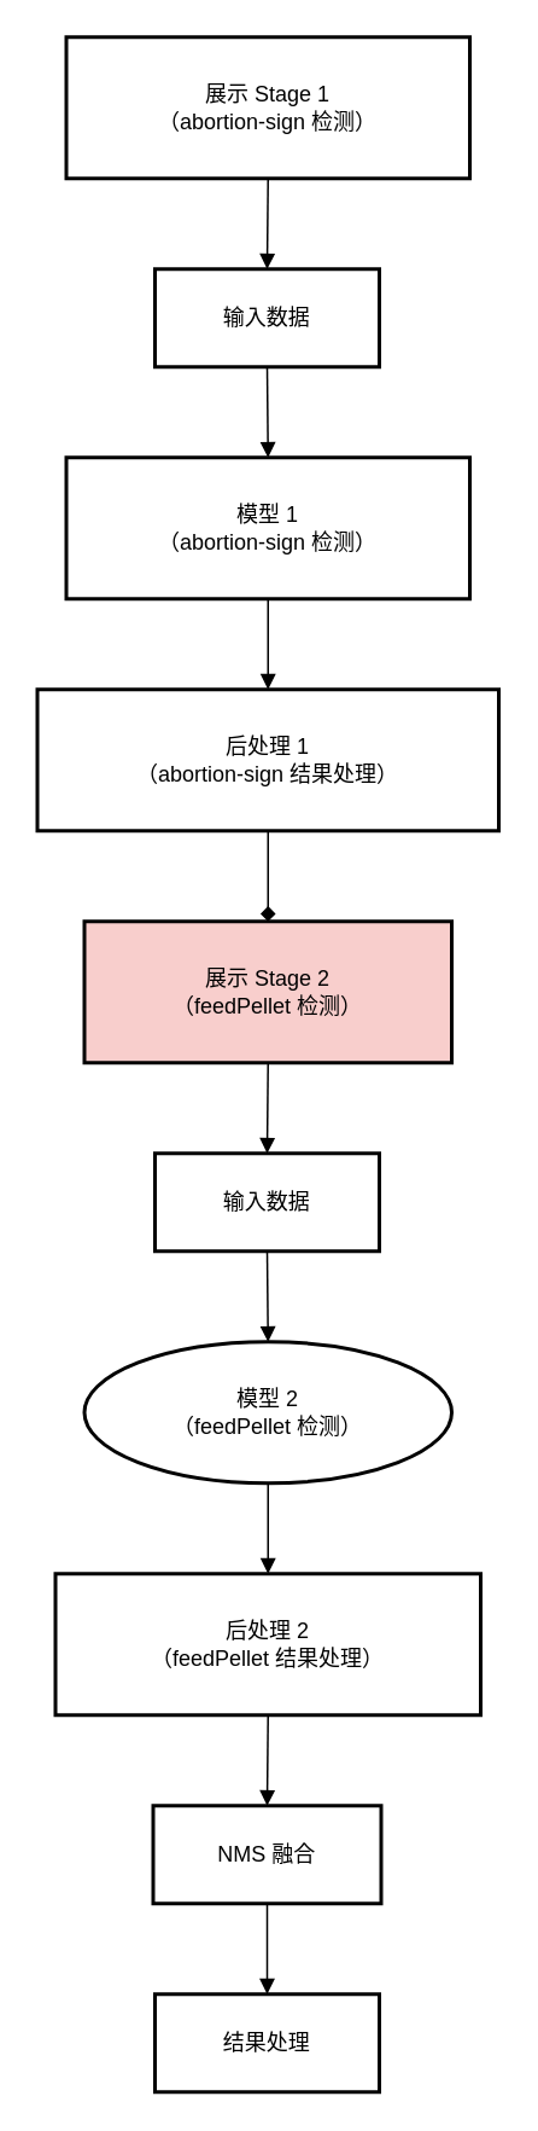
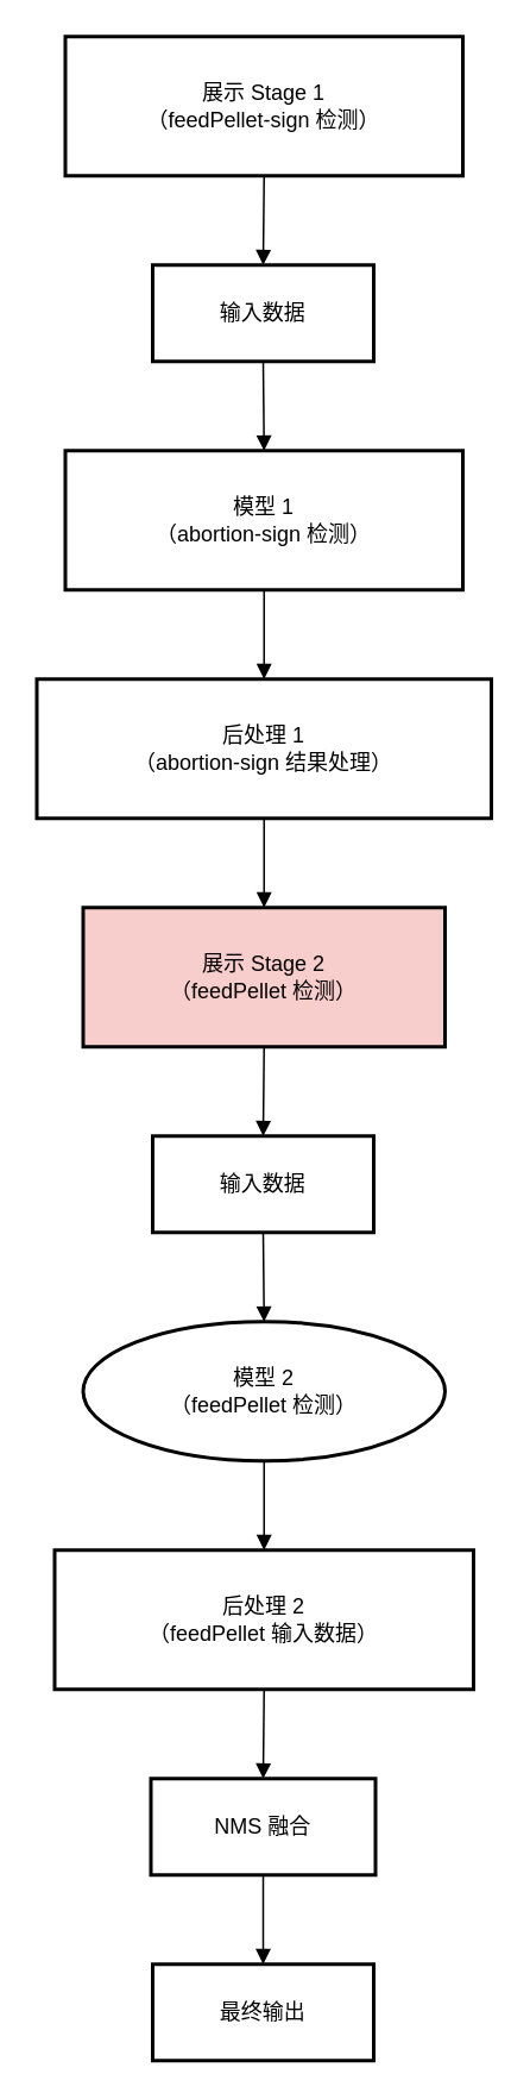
  <mxCell id="0" />
  <mxCell id="1" parent="0" />
- <mxCell id="2" value="展示 Stage 1&#10;（abortion-sign 检测）" style="whiteSpace=wrap;strokeWidth=2;" vertex="1" parent="1"><mxGeometry x="36" y="20" width="223" height="78" as="geometry" /></mxCell>
+ <mxCell id="2" value="展示 Stage 1&#10;（feedPellet-sign 检测）" style="whiteSpace=wrap;strokeWidth=2;" vertex="1" parent="1"><mxGeometry x="36" y="20" width="223" height="78" as="geometry" /></mxCell>
  <mxCell id="3" value="输入数据" style="whiteSpace=wrap;strokeWidth=2;" vertex="1" parent="1"><mxGeometry x="85" y="148" width="124" height="54" as="geometry" /></mxCell>
  <mxCell id="4" value="模型 1&#10;（abortion-sign 检测）" style="whiteSpace=wrap;strokeWidth=2;" vertex="1" parent="1"><mxGeometry x="36" y="252" width="223" height="78" as="geometry" /></mxCell>
  <mxCell id="5" value="后处理 1&#10;（abortion-sign 结果处理）" style="whiteSpace=wrap;strokeWidth=2;" vertex="1" parent="1"><mxGeometry x="20" y="380" width="255" height="78" as="geometry" /></mxCell>
  <mxCell id="6" value="展示 Stage 2&#10;（feedPellet 检测）" style="whiteSpace=wrap;strokeWidth=2;fillColor=#f8cecc;" vertex="1" parent="1"><mxGeometry x="46" y="508" width="203" height="78" as="geometry" /></mxCell>
  <mxCell id="7" value="输入数据" style="whiteSpace=wrap;strokeWidth=2;" vertex="1" parent="1"><mxGeometry x="85" y="636" width="124" height="54" as="geometry" /></mxCell>
  <mxCell id="8" value="模型 2&#10;（feedPellet 检测）" style="ellipse;whiteSpace=wrap;strokeWidth=2;" vertex="1" parent="1"><mxGeometry x="46" y="740" width="203" height="78" as="geometry" /></mxCell>
- <mxCell id="9" value="后处理 2&#10;（feedPellet 结果处理）" style="whiteSpace=wrap;strokeWidth=2;" vertex="1" parent="1"><mxGeometry x="30" y="868" width="235" height="78" as="geometry" /></mxCell>
+ <mxCell id="9" value="后处理 2&#10;（feedPellet 输入数据）" style="whiteSpace=wrap;strokeWidth=2;" vertex="1" parent="1"><mxGeometry x="30" y="868" width="235" height="78" as="geometry" /></mxCell>
  <mxCell id="10" value="NMS 融合" style="whiteSpace=wrap;strokeWidth=2;" vertex="1" parent="1"><mxGeometry x="84" y="996" width="126" height="54" as="geometry" /></mxCell>
- <mxCell id="11" value="结果处理" style="whiteSpace=wrap;strokeWidth=2;" vertex="1" parent="1"><mxGeometry x="85" y="1100" width="124" height="54" as="geometry" /></mxCell>
+ <mxCell id="11" value="最终输出" style="whiteSpace=wrap;strokeWidth=2;" vertex="1" parent="1"><mxGeometry x="85" y="1100" width="124" height="54" as="geometry" /></mxCell>
  <mxCell id="12" value="" style="curved=1;startArrow=none;endArrow=block;exitX=0.5;exitY=1;entryX=0.5;entryY=0;" edge="1" parent="1" source="2" target="3"><mxGeometry relative="1" as="geometry"><Array as="points" /></mxGeometry></mxCell>
  <mxCell id="13" value="" style="curved=1;startArrow=none;endArrow=block;exitX=0.5;exitY=1;entryX=0.5;entryY=0;" edge="1" parent="1" source="3" target="4"><mxGeometry relative="1" as="geometry"><Array as="points" /></mxGeometry></mxCell>
  <mxCell id="14" value="" style="curved=1;startArrow=none;endArrow=block;exitX=0.5;exitY=1;entryX=0.5;entryY=0;" edge="1" parent="1" source="4" target="5"><mxGeometry relative="1" as="geometry"><Array as="points" /></mxGeometry></mxCell>
- <mxCell id="15" value="" style="curved=1;startArrow=none;endArrow=diamond;exitX=0.5;exitY=1;entryX=0.5;entryY=0;" edge="1" parent="1" source="5" target="6"><mxGeometry relative="1" as="geometry"><Array as="points" /></mxGeometry></mxCell>
+ <mxCell id="15" value="" style="curved=1;startArrow=none;endArrow=block;exitX=0.5;exitY=1;entryX=0.5;entryY=0;" edge="1" parent="1" source="5" target="6"><mxGeometry relative="1" as="geometry"><Array as="points" /></mxGeometry></mxCell>
  <mxCell id="16" value="" style="curved=1;startArrow=none;endArrow=block;exitX=0.5;exitY=1;entryX=0.5;entryY=0;" edge="1" parent="1" source="6" target="7"><mxGeometry relative="1" as="geometry"><Array as="points" /></mxGeometry></mxCell>
  <mxCell id="17" value="" style="curved=1;startArrow=none;endArrow=block;exitX=0.5;exitY=1;entryX=0.5;entryY=0;" edge="1" parent="1" source="7" target="8"><mxGeometry relative="1" as="geometry"><Array as="points" /></mxGeometry></mxCell>
  <mxCell id="18" value="" style="curved=1;startArrow=none;endArrow=block;exitX=0.5;exitY=1;entryX=0.5;entryY=0;" edge="1" parent="1" source="8" target="9"><mxGeometry relative="1" as="geometry"><Array as="points" /></mxGeometry></mxCell>
  <mxCell id="19" value="" style="curved=1;startArrow=none;endArrow=block;exitX=0.5;exitY=1;entryX=0.5;entryY=0;" edge="1" parent="1" source="9" target="10"><mxGeometry relative="1" as="geometry"><Array as="points" /></mxGeometry></mxCell>
  <mxCell id="20" value="" style="curved=1;startArrow=none;endArrow=block;exitX=0.5;exitY=1;entryX=0.5;entryY=0;" edge="1" parent="1" source="10" target="11"><mxGeometry relative="1" as="geometry"><Array as="points" /></mxGeometry></mxCell>
